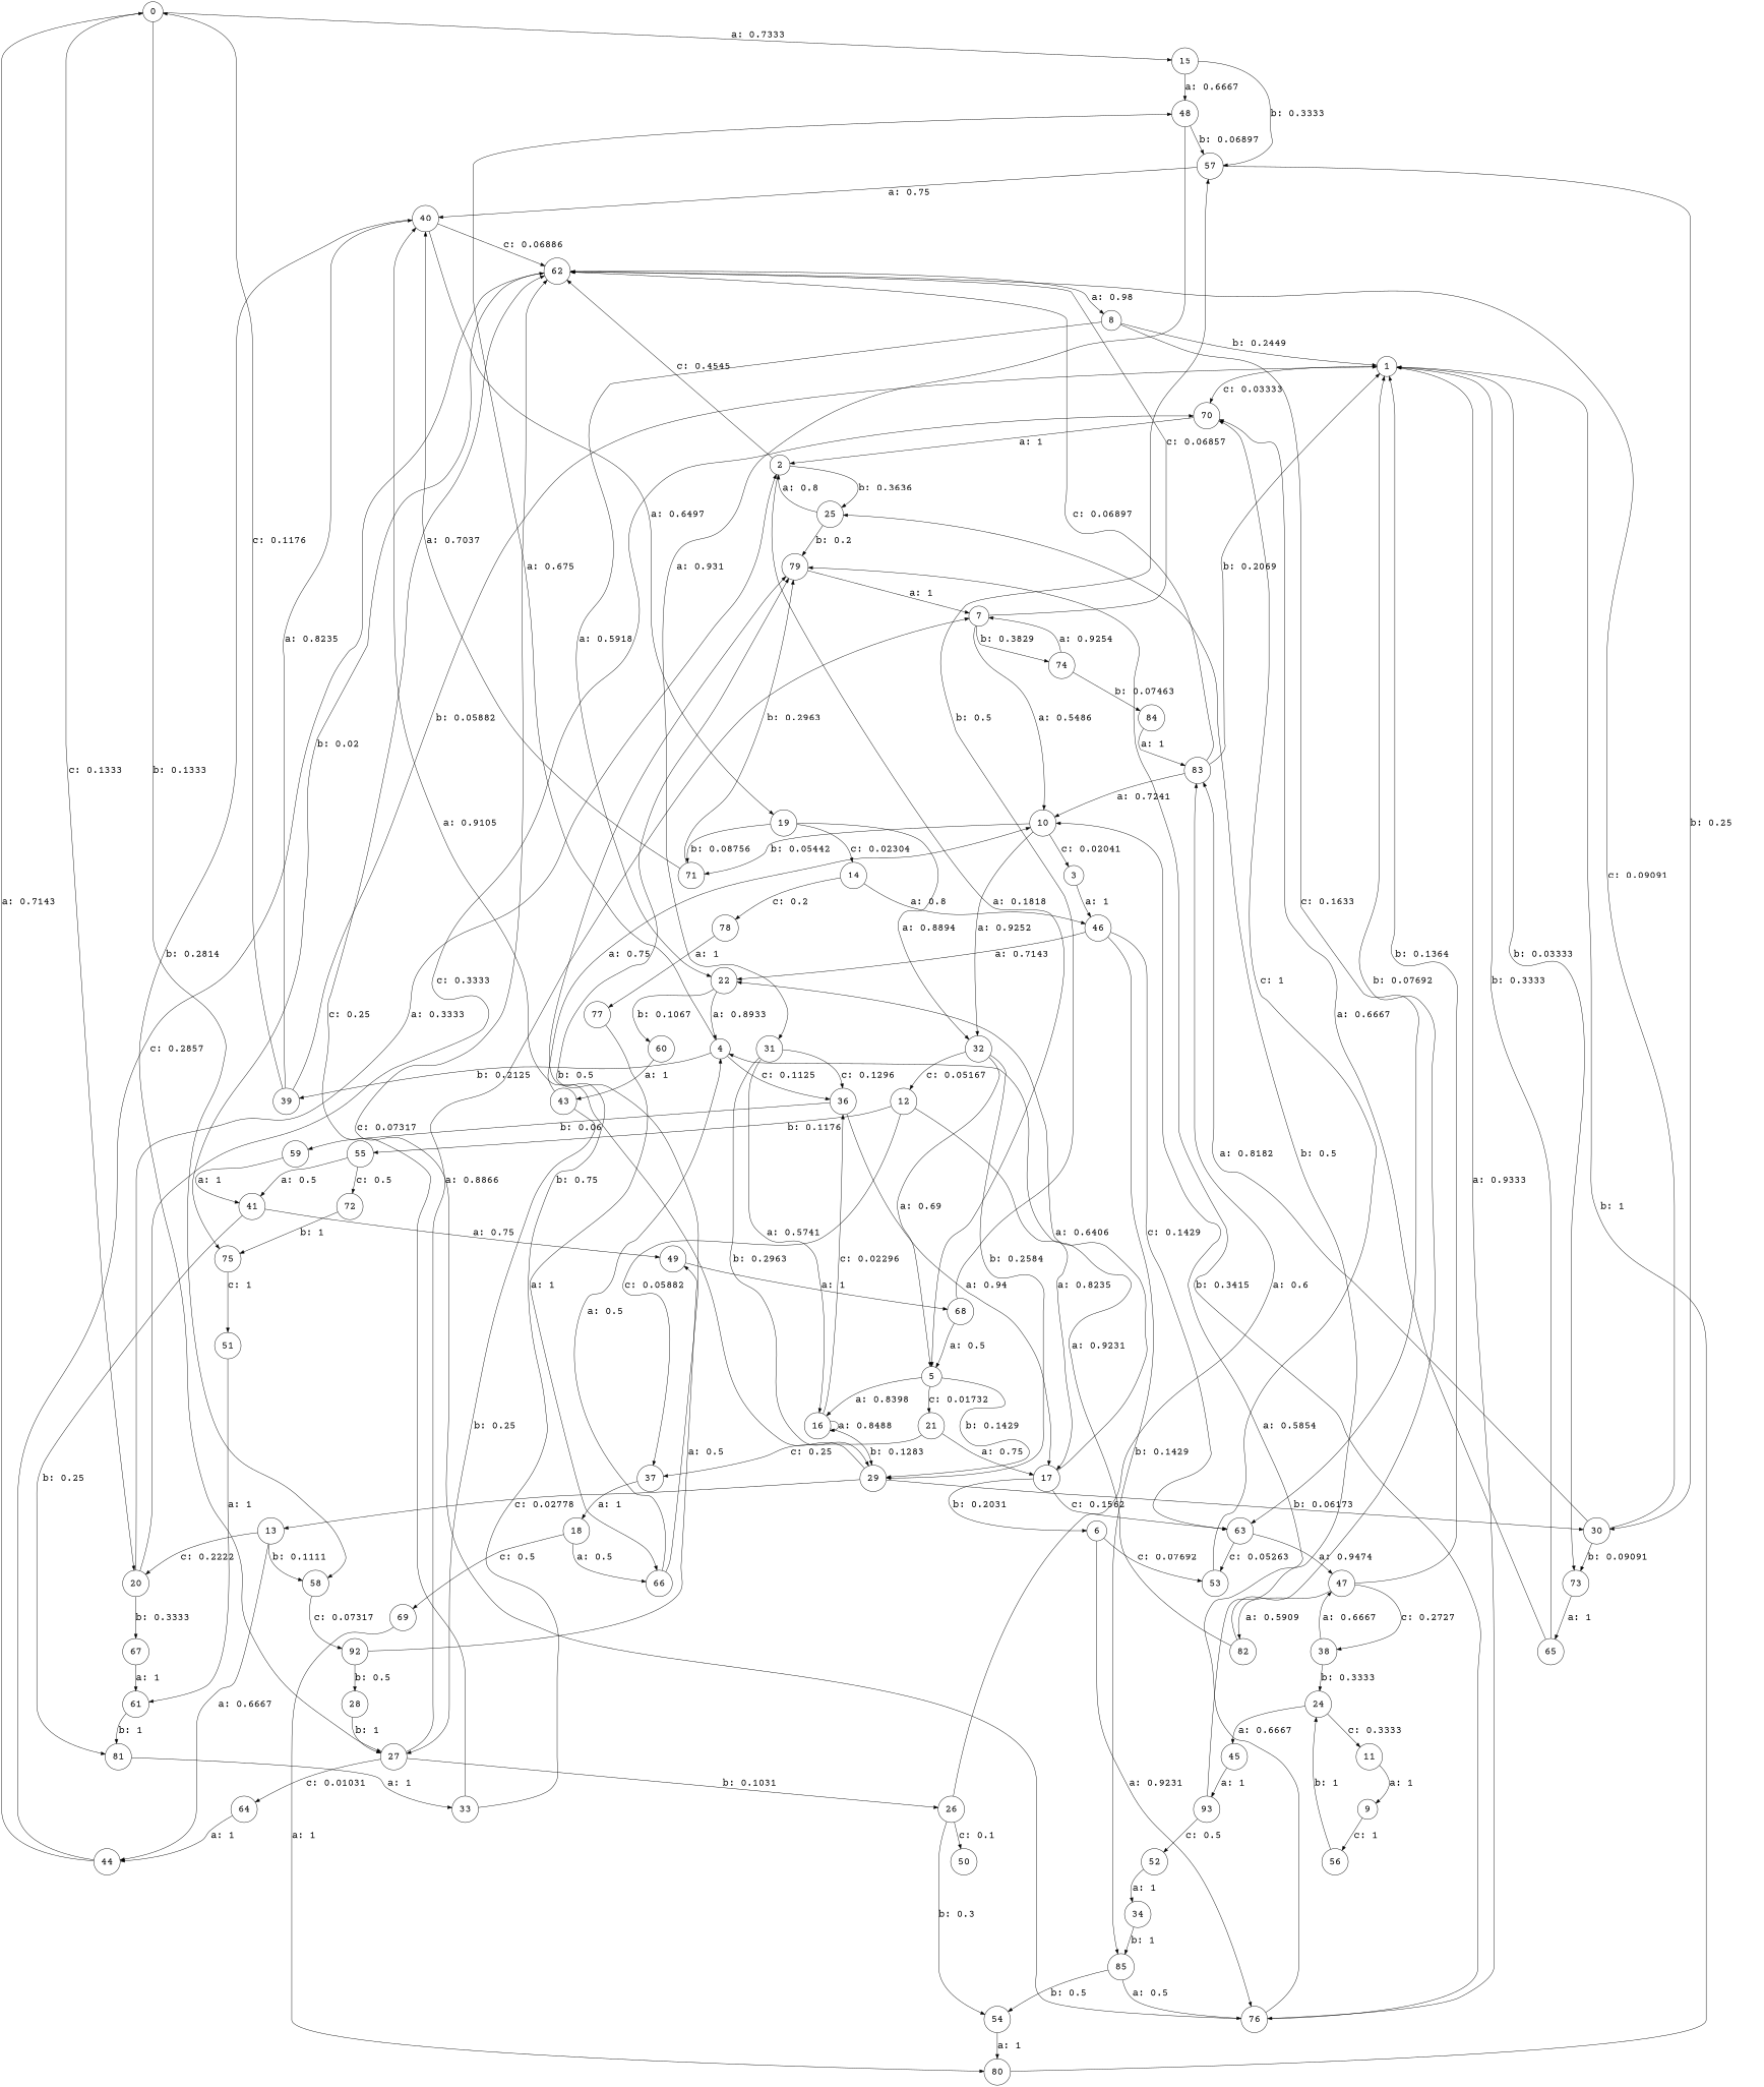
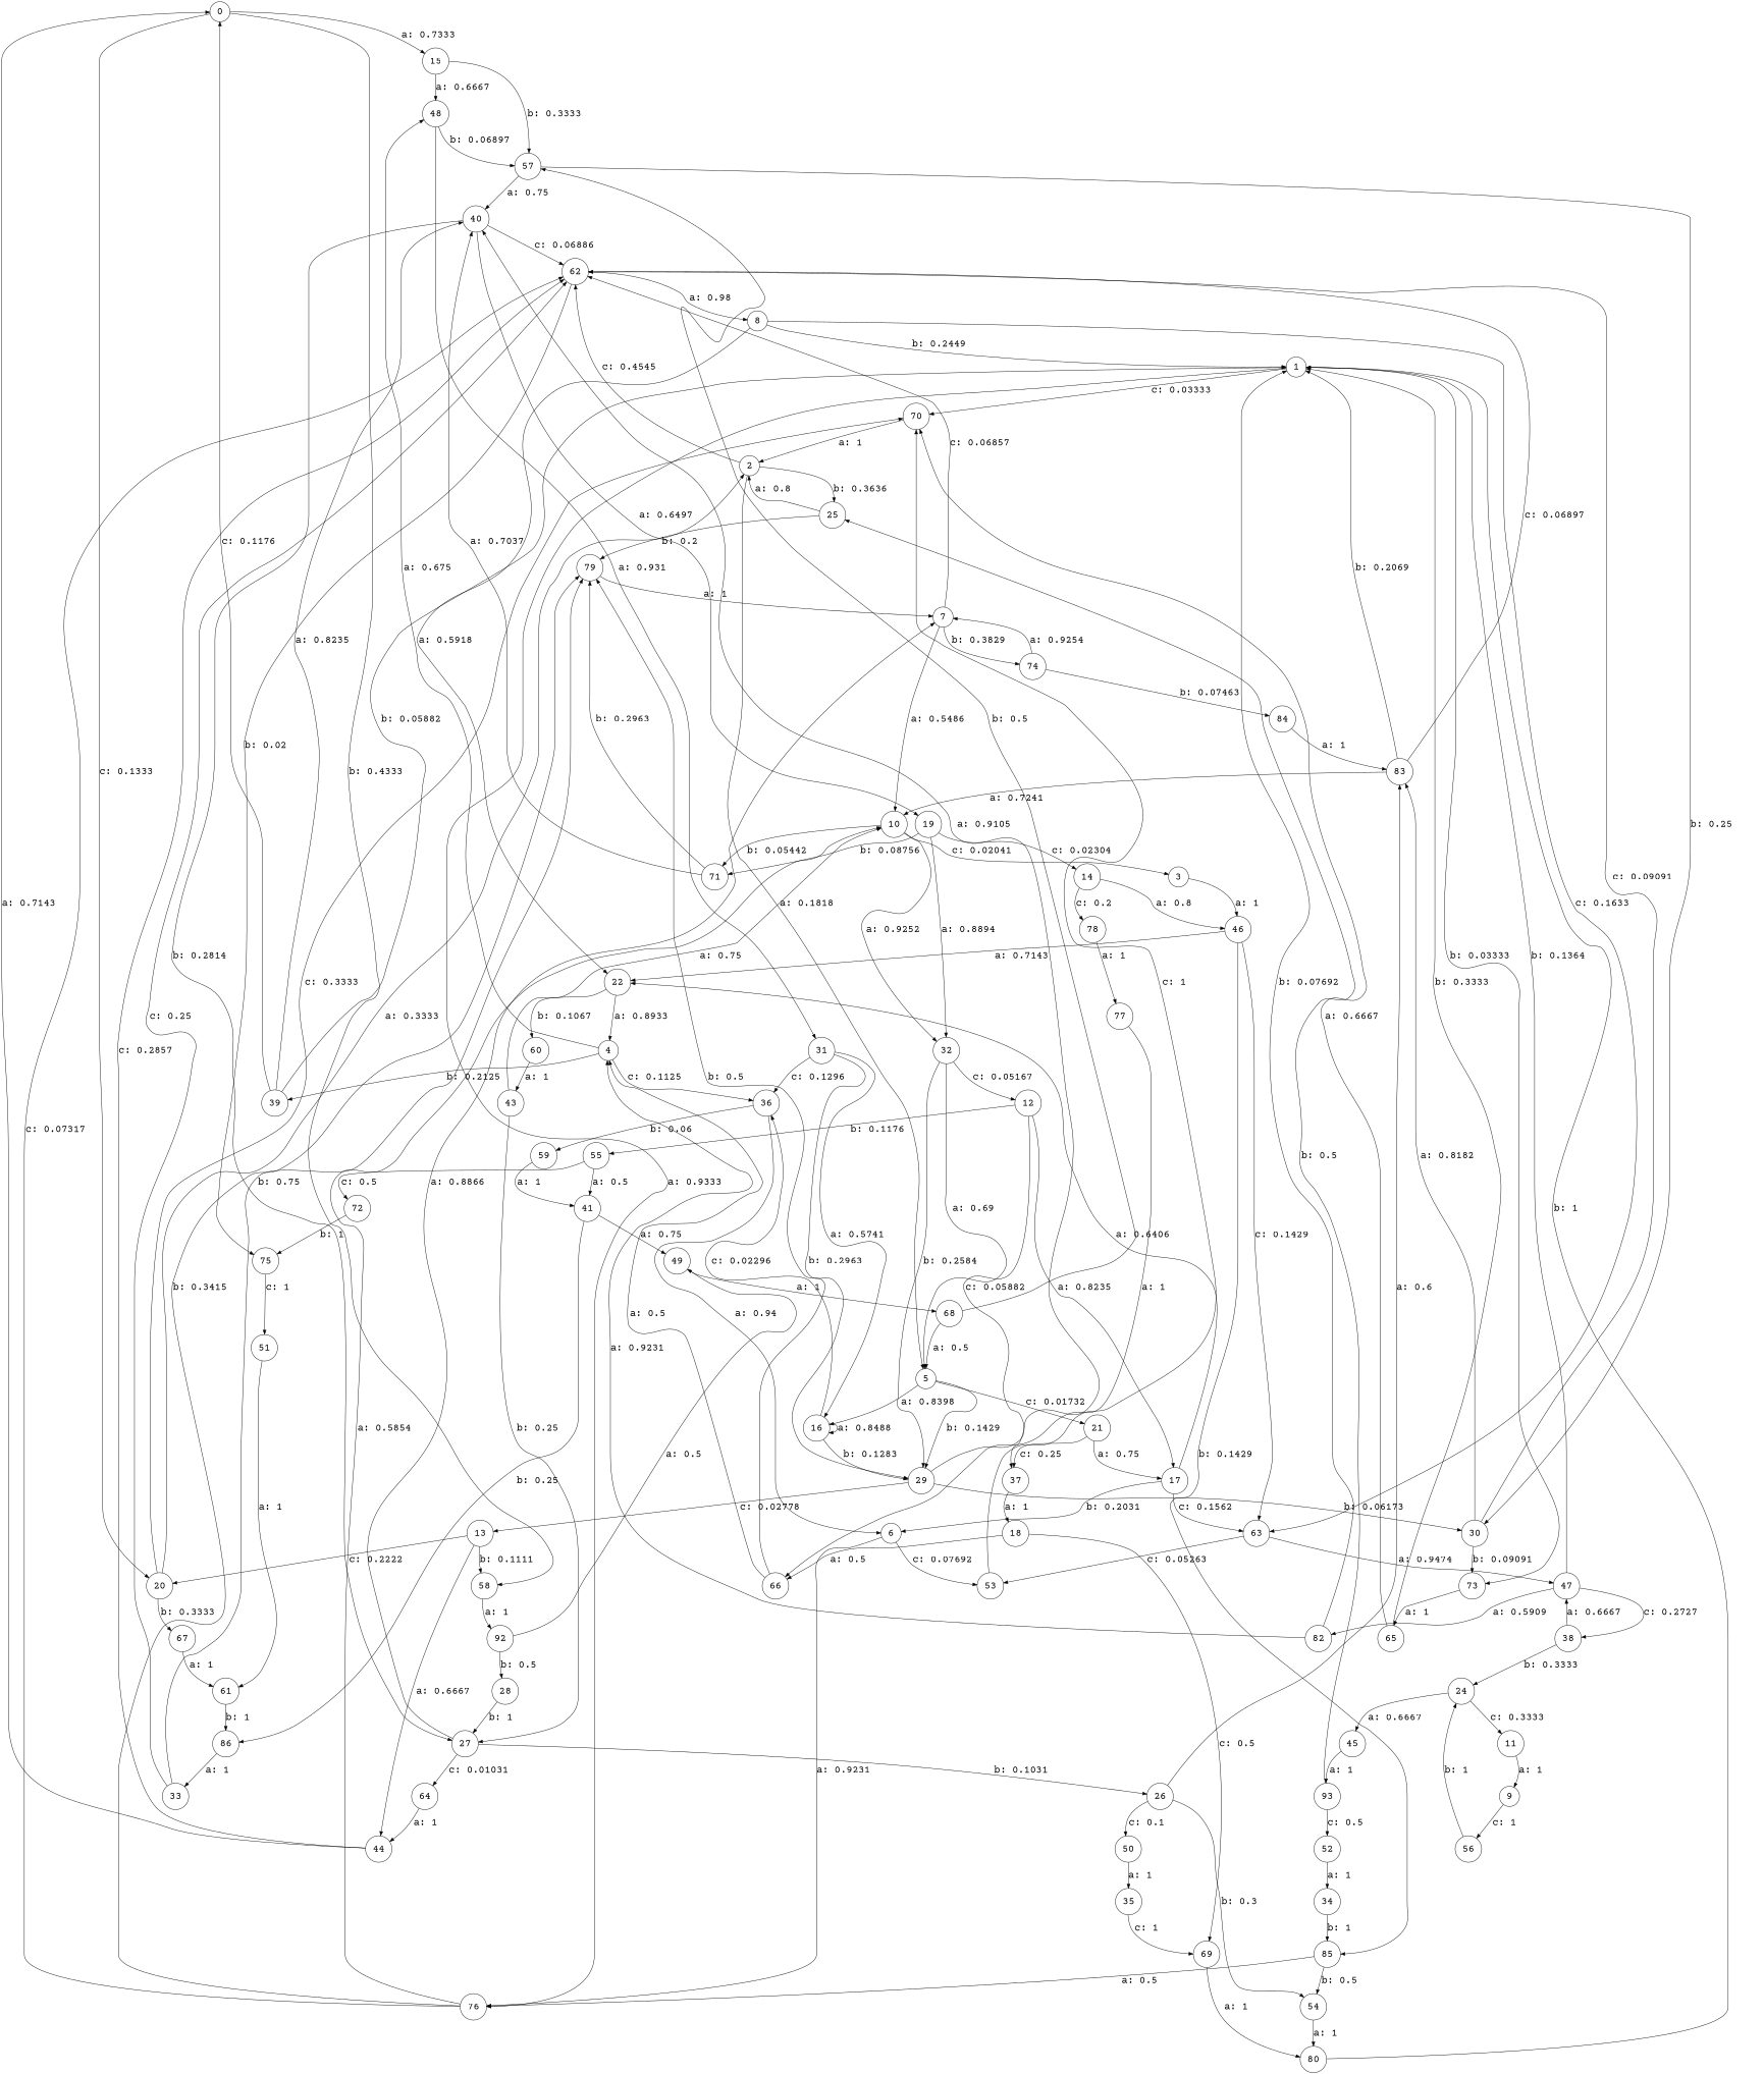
  digraph {
    fontname="Courier Prime"
    node [fontname="Courier Prime" fontsize=24 shape=circle]
    edge [fontname="Courier Prime" fontsize=24]
    0
    15
    58
    20
    48
    57
    n7 [label=92]
    70
    2
    67
    31
    40
    30
    28
    49
    62
    5
    25
    61
    1
    76
    73
    10
    79
    65
    8
    75
    3
    32
    71
    7
    16
    29
    21
    36
    13
    17
    37
    22
    63
    51
    46
    85
    4
    60
    53
    47
    54
    39
    59
    19
    27
    6
    41
    44
    83
    18
    74
    84
    12
    43
    38
    82
    9
    56
    24
    11
    45
    55
    72
-   81
+   81 [label=86]
    66
    69
    14
    78
    77
    80
    n78 [label=93]
    52
    34
    26
    50
+   35
    64
    33
    68
    0 -> 15 [label="a: 0.7333   "]
-   0 -> 58 [label="b: 0.1333   "]
+   0 -> 58 [label="b: 0.4333   "]
    0 -> 20 [label="c: 0.1333   "]
    15 -> 48 [label="a: 0.6667   "]
    15 -> 57 [label="b: 0.3333   "]
-   58 -> n7 [label="c: 0.07317  "]
+   58 -> n7 [label="a: 1        "]
    20 -> 70 [label="c: 0.3333   "]
    20 -> 2 [label="a: 0.3333   "]
    20 -> 67 [label="b: 0.3333   "]
    48 -> 57 [label="b: 0.06897  "]
    48 -> 31 [label="a: 0.931    "]
    57 -> 40 [label="a: 0.75     "]
    57 -> 30 [label="b: 0.25     "]
    n7 -> 28 [label="b: 0.5      "]
    n7 -> 49 [label="a: 0.5      "]
    70 -> 2 [label="a: 1        "]
    2 -> 62 [label="c: 0.4545   "]
    2 -> 5 [label="a: 0.1818   "]
    2 -> 25 [label="b: 0.3636   "]
    67 -> 61 [label="a: 1        "]
    31 -> 16 [label="a: 0.5741   "]
    31 -> 29 [label="b: 0.2963   "]
    31 -> 36 [label="c: 0.1296   "]
    40 -> 62 [label="c: 0.06886  "]
    40 -> 19 [label="a: 0.6497   "]
    40 -> 27 [label="b: 0.2814   "]
    30 -> 62 [label="c: 0.09091  "]
    30 -> 73 [label="b: 0.09091  "]
    30 -> 83 [label="a: 0.8182   "]
    28 -> 27 [label="b: 1        "]
    49 -> 68 [label="a: 1        "]
    62 -> 8 [label="a: 0.98     "]
    62 -> 75 [label="b: 0.02     "]
    5 -> 16 [label="a: 0.8398   "]
    5 -> 29 [label="b: 0.1429   "]
    5 -> 21 [label="c: 0.01732  "]
    25 -> 2 [label="a: 0.8      "]
    25 -> 79 [label="b: 0.2      "]
    61 -> 81 [label="b: 1        "]
    1 -> 70 [label="c: 0.03333  "]
    1 -> 76 [label="a: 0.9333   "]
    1 -> 73 [label="b: 0.03333  "]
    76 -> 62 [label="c: 0.07317  "]
    76 -> 10 [label="a: 0.5854   "]
    76 -> 79 [label="b: 0.3415   "]
    73 -> 65 [label="a: 1        "]
    10 -> 3 [label="c: 0.02041  "]
    10 -> 32 [label="a: 0.9252   "]
    10 -> 71 [label="b: 0.05442  "]
    79 -> 7 [label="a: 1        "]
    65 -> 70 [label="a: 0.6667   "]
    65 -> 1 [label="b: 0.3333   "]
    8 -> 1 [label="b: 0.2449   "]
    8 -> 22 [label="a: 0.5918   "]
    8 -> 63 [label="c: 0.1633   "]
    75 -> 51 [label="c: 1        "]
    3 -> 46 [label="a: 1        "]
    32 -> 5 [label="a: 0.69     "]
    32 -> 29 [label="b: 0.2584   "]
    32 -> 12 [label="c: 0.05167  "]
    71 -> 40 [label="a: 0.7037   "]
    71 -> 79 [label="b: 0.2963   "]
    7 -> 62 [label="c: 0.06857  "]
    7 -> 10 [label="a: 0.5486   "]
    7 -> 74 [label="b: 0.3829   "]
    16 -> 16 [label="a: 0.8488   "]
    16 -> 29 [label="b: 0.1283   "]
    16 -> 36 [label="c: 0.02296  "]
    29 -> 40 [label="a: 0.9105   "]
    29 -> 30 [label="b: 0.06173  "]
    29 -> 13 [label="c: 0.02778  "]
    21 -> 17 [label="a: 0.75     "]
    21 -> 37 [label="c: 0.25     "]
-   36 -> 17 [label="a: 0.94     "]
+   36 -> 6 [label="a: 0.94     "]
    36 -> 59 [label="b: 0.06     "]
    13 -> 58 [label="b: 0.1111   "]
    13 -> 20 [label="c: 0.2222   "]
    13 -> 44 [label="a: 0.6667   "]
    17 -> 22 [label="a: 0.6406   "]
    17 -> 63 [label="c: 0.1562   "]
    17 -> 6 [label="b: 0.2031   "]
    37 -> 18 [label="a: 1        "]
    22 -> 4 [label="a: 0.8933   "]
    22 -> 60 [label="b: 0.1067   "]
    63 -> 53 [label="c: 0.05263  "]
    63 -> 47 [label="a: 0.9474   "]
    51 -> 61 [label="a: 1        "]
    46 -> 22 [label="a: 0.7143   "]
    46 -> 63 [label="c: 0.1429   "]
    46 -> 85 [label="b: 0.1429   "]
    85 -> 76 [label="a: 0.5      "]
    85 -> 54 [label="b: 0.5      "]
    4 -> 48 [label="a: 0.675    "]
    4 -> 36 [label="c: 0.1125   "]
    4 -> 39 [label="b: 0.2125   "]
    60 -> 43 [label="a: 1        "]
    53 -> 70 [label="c: 1        "]
    47 -> 1 [label="b: 0.1364   "]
    47 -> 38 [label="c: 0.2727   "]
    47 -> 82 [label="a: 0.5909   "]
    54 -> 80 [label="a: 1        "]
    39 -> 0 [label="c: 0.1176   "]
    39 -> 40 [label="a: 0.8235   "]
    39 -> 1 [label="b: 0.05882  "]
    59 -> 41 [label="a: 1        "]
    19 -> 32 [label="a: 0.8894   "]
    19 -> 71 [label="b: 0.08756  "]
    19 -> 14 [label="c: 0.02304  "]
    27 -> 7 [label="a: 0.8866   "]
    27 -> 26 [label="b: 0.1031   "]
    27 -> 64 [label="c: 0.01031  "]
    6 -> 76 [label="a: 0.9231   "]
    6 -> 53 [label="c: 0.07692  "]
    41 -> 49 [label="a: 0.75     "]
    41 -> 81 [label="b: 0.25     "]
    44 -> 0 [label="a: 0.7143   "]
    44 -> 62 [label="c: 0.2857   "]
    83 -> 62 [label="c: 0.06897  "]
    83 -> 1 [label="b: 0.2069   "]
    83 -> 10 [label="a: 0.7241   "]
    18 -> 66 [label="a: 0.5      "]
    18 -> 69 [label="c: 0.5      "]
    74 -> 7 [label="a: 0.9254   "]
    74 -> 84 [label="b: 0.07463  "]
    84 -> 83 [label="a: 1        "]
    12 -> 17 [label="a: 0.8235   "]
    12 -> 37 [label="c: 0.05882  "]
    12 -> 55 [label="b: 0.1176   "]
    43 -> 10 [label="a: 0.75     "]
    43 -> 27 [label="b: 0.25     "]
    38 -> 47 [label="a: 0.6667   "]
    38 -> 24 [label="b: 0.3333   "]
    82 -> 1 [label="b: 0.07692  "]
    82 -> 4 [label="a: 0.9231   "]
    9 -> 56 [label="c: 1        "]
    56 -> 24 [label="b: 1        "]
    24 -> 11 [label="c: 0.3333   "]
    24 -> 45 [label="a: 0.6667   "]
    11 -> 9 [label="a: 1        "]
    45 -> n78 [label="a: 1        "]
    55 -> 41 [label="a: 0.5      "]
    55 -> 72 [label="c: 0.5      "]
    72 -> 75 [label="b: 1        "]
    81 -> 33 [label="a: 1        "]
    66 -> 79 [label="b: 0.5      "]
    66 -> 4 [label="a: 0.5      "]
    69 -> 80 [label="a: 1        "]
    14 -> 46 [label="a: 0.8      "]
    14 -> 78 [label="c: 0.2      "]
    78 -> 77 [label="a: 1        "]
    77 -> 66 [label="a: 1        "]
    80 -> 1 [label="b: 1        "]
    n78 -> 25 [label="b: 0.5      "]
    n78 -> 52 [label="c: 0.5      "]
    52 -> 34 [label="a: 1        "]
    34 -> 85 [label="b: 1        "]
    26 -> 54 [label="b: 0.3      "]
    26 -> 83 [label="a: 0.6      "]
    26 -> 50 [label="c: 0.1      "]
+   50 -> 35 [label="a: 1        "]
+   35 -> 69 [label="c: 1        "]
    64 -> 44 [label="a: 1        "]
    33 -> 62 [label="c: 0.25     "]
    33 -> 79 [label="b: 0.75     "]
    68 -> 57 [label="b: 0.5      "]
    68 -> 5 [label="a: 0.5      "]
  }
